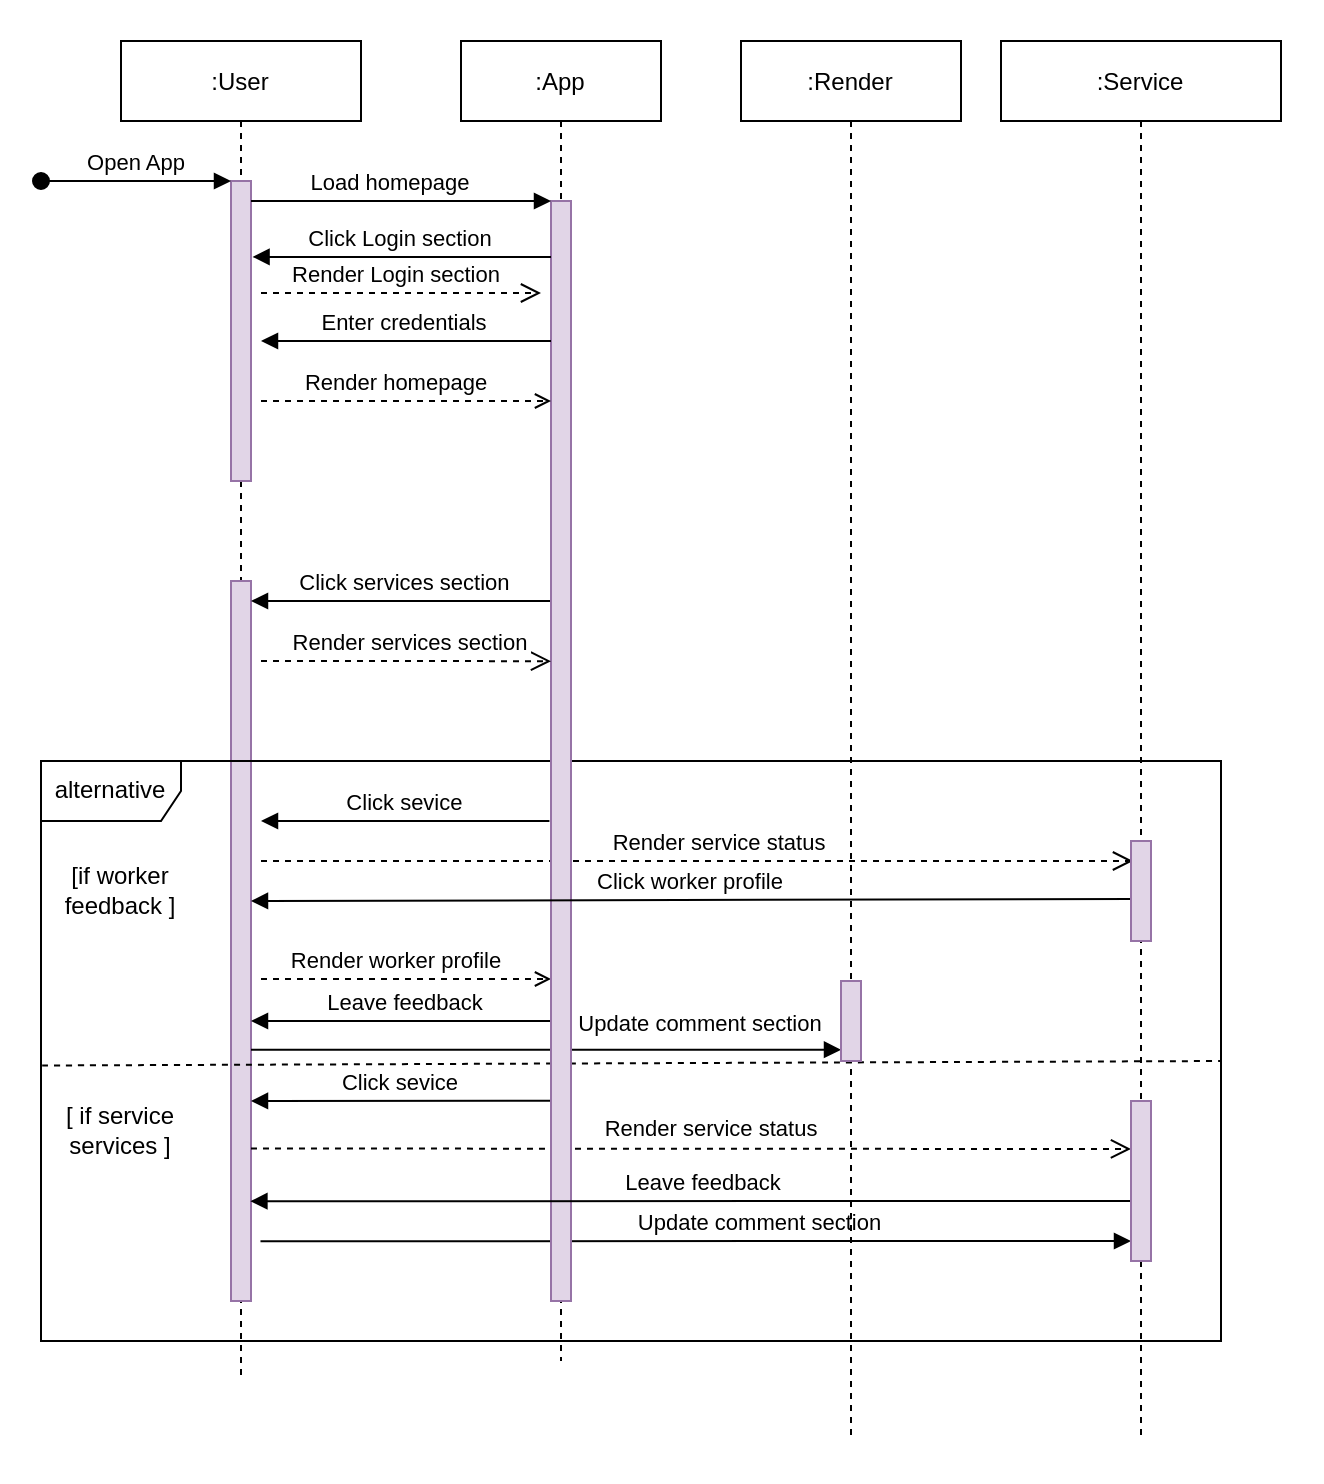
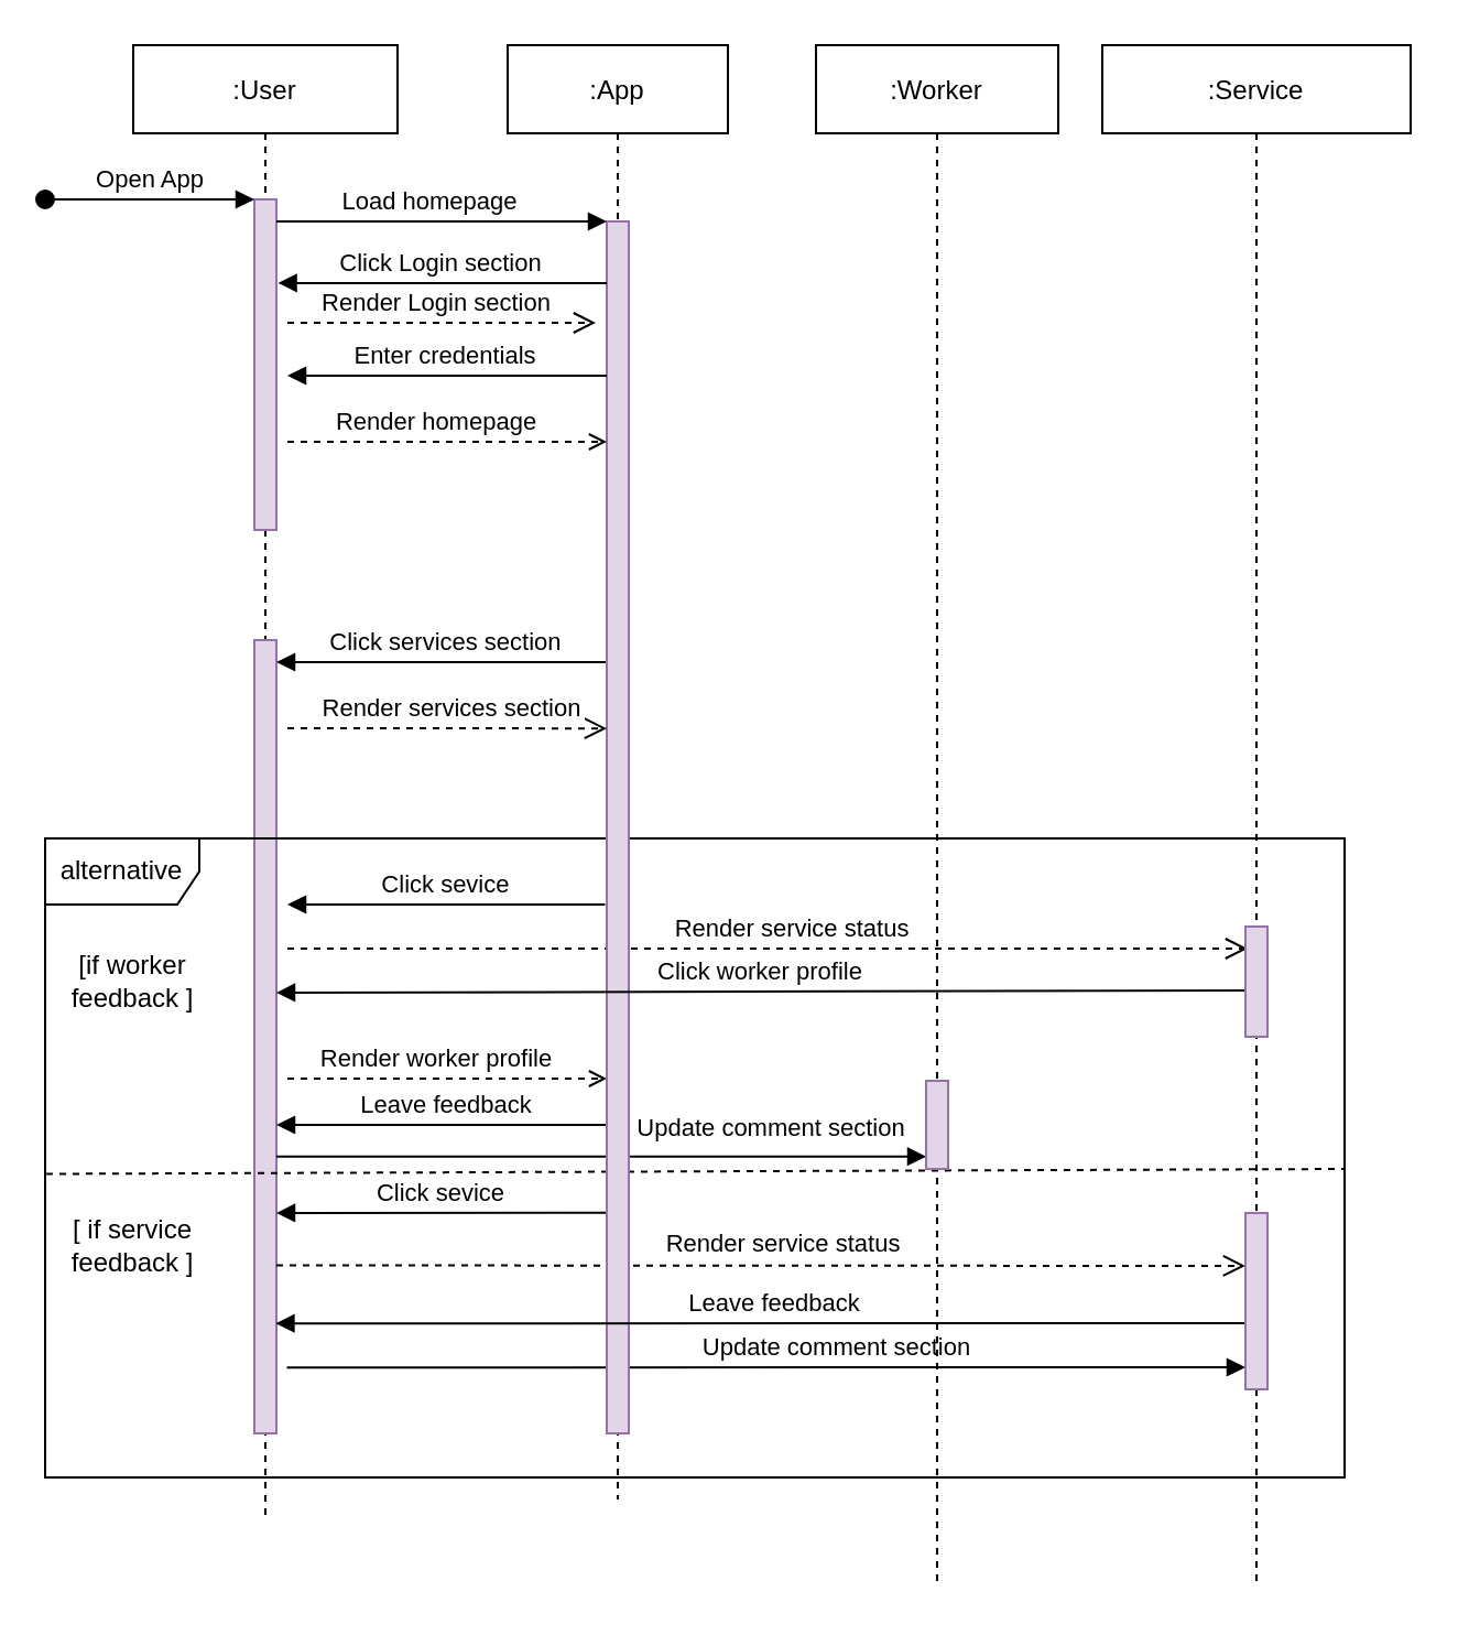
  <mxCell id="0" />
  <mxCell id="1" parent="0" />
  <mxCell id="2" value=":User" style="shape=umlLifeline;perimeter=lifelinePerimeter;container=1;collapsible=0;recursiveResize=0;rounded=0;shadow=0;strokeWidth=1;" parent="1" vertex="1"><mxGeometry x="60" y="20" width="120" height="670" as="geometry" /></mxCell>
  <mxCell id="3" value="" style="points=[];perimeter=orthogonalPerimeter;rounded=0;shadow=0;strokeWidth=1;fillColor=#e1d5e7;strokeColor=#9673a6;" parent="2" vertex="1"><mxGeometry x="55" y="70" width="10" height="150" as="geometry" /></mxCell>
  <mxCell id="4" value="Open App" style="verticalAlign=bottom;startArrow=oval;endArrow=block;startSize=8;shadow=0;strokeWidth=1;" parent="2" target="3" edge="1"><mxGeometry relative="1" as="geometry"><mxPoint x="-40" y="70" as="sourcePoint" /></mxGeometry></mxCell>
  <mxCell id="5" value="" style="points=[];perimeter=orthogonalPerimeter;rounded=0;shadow=0;strokeWidth=1;fillColor=#e1d5e7;strokeColor=#9673a6;" vertex="1" parent="2"><mxGeometry x="55" y="270" width="10" height="360" as="geometry" /></mxCell>
  <mxCell id="6" value="Click services section" style="verticalAlign=bottom;endArrow=block;shadow=0;strokeWidth=1;" edge="1" parent="2"><mxGeometry relative="1" as="geometry"><mxPoint x="219.22" y="280" as="sourcePoint" /><mxPoint x="65" y="280" as="targetPoint" /></mxGeometry></mxCell>
  <mxCell id="7" value="alternative" style="shape=umlFrame;whiteSpace=wrap;html=1;hachureGap=4;width=70;height=30;" vertex="1" parent="2"><mxGeometry x="-40" y="360" width="590" height="290" as="geometry" /></mxCell>
  <mxCell id="8" value="" style="endArrow=none;dashed=1;html=1;rounded=0;startSize=14;endSize=14;sourcePerimeterSpacing=8;targetPerimeterSpacing=8;curved=1;exitX=0.001;exitY=0.525;exitDx=0;exitDy=0;exitPerimeter=0;" edge="1" parent="2" source="7"><mxGeometry width="50" height="50" relative="1" as="geometry"><mxPoint x="-40" y="480" as="sourcePoint" /><mxPoint x="550" y="510" as="targetPoint" /></mxGeometry></mxCell>
  <mxCell id="9" value="Click sevice" style="verticalAlign=bottom;endArrow=block;shadow=0;strokeWidth=1;" edge="1" parent="2"><mxGeometry relative="1" as="geometry"><mxPoint x="214.22" y="390" as="sourcePoint" /><mxPoint x="70" y="390" as="targetPoint" /></mxGeometry></mxCell>
  <mxCell id="10" value="[if worker feedback ]" style="text;html=1;strokeColor=none;fillColor=none;align=center;verticalAlign=middle;whiteSpace=wrap;rounded=0;hachureGap=4;" vertex="1" parent="2"><mxGeometry x="-30" y="410" width="60" height="30" as="geometry" /></mxCell>
  <mxCell id="11" value="" style="verticalAlign=bottom;endArrow=open;dashed=1;endSize=8;shadow=0;strokeWidth=1;entryX=0.1;entryY=0.2;entryDx=0;entryDy=0;entryPerimeter=0;" edge="1" parent="2" target="34"><mxGeometry x="0.033" relative="1" as="geometry"><mxPoint x="500" y="410" as="targetPoint" /><mxPoint x="70" y="410" as="sourcePoint" /><Array as="points" /><mxPoint as="offset" /></mxGeometry></mxCell>
  <mxCell id="12" value="Render service status" style="edgeLabel;html=1;align=center;verticalAlign=middle;resizable=0;points=[];" vertex="1" connectable="0" parent="11"><mxGeometry x="0.064" y="-6" relative="1" as="geometry"><mxPoint x="-4" y="-16" as="offset" /></mxGeometry></mxCell>
  <mxCell id="13" value="Render worker profile" style="verticalAlign=bottom;endArrow=open;entryX=0;entryY=0;shadow=0;strokeWidth=1;dashed=1;endFill=0;" edge="1" parent="2"><mxGeometry x="-0.062" relative="1" as="geometry"><mxPoint x="70" y="469" as="sourcePoint" /><mxPoint x="215.0" y="469" as="targetPoint" /><mxPoint as="offset" /></mxGeometry></mxCell>
  <mxCell id="14" value="" style="verticalAlign=bottom;endArrow=block;shadow=0;strokeWidth=1;" edge="1" parent="2"><mxGeometry relative="1" as="geometry"><mxPoint x="219.22" y="490" as="sourcePoint" /><mxPoint x="65.0" y="490" as="targetPoint" /></mxGeometry></mxCell>
  <mxCell id="15" value="Leave feedback" style="edgeLabel;html=1;align=center;verticalAlign=middle;resizable=0;points=[];" vertex="1" connectable="0" parent="14"><mxGeometry x="-0.31" y="3" relative="1" as="geometry"><mxPoint x="-25" y="-13" as="offset" /></mxGeometry></mxCell>
  <mxCell id="16" value="Update comment section" style="verticalAlign=bottom;endArrow=block;shadow=0;strokeWidth=1;" edge="1" parent="2" target="31"><mxGeometry x="0.525" y="4" relative="1" as="geometry"><mxPoint x="65.0" y="504.37" as="sourcePoint" /><mxPoint x="215.0" y="504.37" as="targetPoint" /><mxPoint as="offset" /></mxGeometry></mxCell>
- <mxCell id="17" value="[ if service services ]" style="text;html=1;strokeColor=none;fillColor=none;align=center;verticalAlign=middle;whiteSpace=wrap;rounded=0;hachureGap=4;" vertex="1" parent="2"><mxGeometry x="-30" y="530" width="60" height="30" as="geometry" /></mxCell>
+ <mxCell id="17" value="[ if service feedback ]" style="text;html=1;strokeColor=none;fillColor=none;align=center;verticalAlign=middle;whiteSpace=wrap;rounded=0;hachureGap=4;" vertex="1" parent="2"><mxGeometry x="-30" y="530" width="60" height="30" as="geometry" /></mxCell>
  <mxCell id="18" value="Click sevice" style="verticalAlign=bottom;endArrow=block;shadow=0;strokeWidth=1;exitX=0;exitY=0.818;exitDx=0;exitDy=0;exitPerimeter=0;" edge="1" parent="2" source="23"><mxGeometry relative="1" as="geometry"><mxPoint x="209.22" y="530" as="sourcePoint" /><mxPoint x="65.0" y="530" as="targetPoint" /></mxGeometry></mxCell>
  <mxCell id="19" value="" style="verticalAlign=bottom;endArrow=open;dashed=1;endSize=8;shadow=0;strokeWidth=1;entryX=0;entryY=0.3;entryDx=0;entryDy=0;entryPerimeter=0;" edge="1" parent="2" target="37"><mxGeometry x="0.033" relative="1" as="geometry"><mxPoint x="500" y="550" as="targetPoint" /><mxPoint x="65.0" y="553.75" as="sourcePoint" /><Array as="points" /><mxPoint as="offset" /></mxGeometry></mxCell>
  <mxCell id="20" value="Render service status" style="edgeLabel;html=1;align=center;verticalAlign=middle;resizable=0;points=[];" vertex="1" connectable="0" parent="19"><mxGeometry x="0.064" y="-6" relative="1" as="geometry"><mxPoint x="-4" y="-16" as="offset" /></mxGeometry></mxCell>
  <mxCell id="21" value="Update comment section" style="verticalAlign=bottom;endArrow=block;shadow=0;strokeWidth=1;entryX=0.186;entryY=0.828;entryDx=0;entryDy=0;entryPerimeter=0;exitX=0.186;exitY=0.828;exitDx=0;exitDy=0;exitPerimeter=0;" edge="1" parent="2" source="7"><mxGeometry x="0.15" relative="1" as="geometry"><mxPoint x="360.78" y="600" as="sourcePoint" /><mxPoint x="505.0" y="600" as="targetPoint" /><mxPoint as="offset" /></mxGeometry></mxCell>
  <mxCell id="22" value=":App" style="shape=umlLifeline;perimeter=lifelinePerimeter;container=1;collapsible=0;recursiveResize=0;rounded=0;shadow=0;strokeWidth=1;" parent="1" vertex="1"><mxGeometry x="230" y="20" width="100" height="660" as="geometry" /></mxCell>
  <mxCell id="23" value="" style="points=[];perimeter=orthogonalPerimeter;rounded=0;shadow=0;strokeWidth=1;fillColor=#e1d5e7;strokeColor=#9673a6;" parent="22" vertex="1"><mxGeometry x="45" y="80" width="10" height="550" as="geometry" /></mxCell>
  <mxCell id="24" value="Enter credentials" style="verticalAlign=bottom;endArrow=block;shadow=0;strokeWidth=1;" edge="1" parent="22"><mxGeometry relative="1" as="geometry"><mxPoint x="45.0" y="150" as="sourcePoint" /><mxPoint x="-100" y="150" as="targetPoint" /></mxGeometry></mxCell>
  <mxCell id="25" value="Render homepage" style="verticalAlign=bottom;endArrow=open;entryX=0;entryY=0;shadow=0;strokeWidth=1;dashed=1;endFill=0;" edge="1" parent="22"><mxGeometry x="-0.062" relative="1" as="geometry"><mxPoint x="-100" y="180" as="sourcePoint" /><mxPoint x="45" y="180" as="targetPoint" /><mxPoint as="offset" /></mxGeometry></mxCell>
  <mxCell id="26" value="Render services section" style="verticalAlign=bottom;endArrow=open;dashed=1;endSize=8;shadow=0;strokeWidth=1;entryX=0.01;entryY=0.128;entryDx=0;entryDy=0;entryPerimeter=0;" edge="1" parent="22"><mxGeometry x="0.033" relative="1" as="geometry"><mxPoint x="45" y="310.08" as="targetPoint" /><mxPoint x="-100" y="310" as="sourcePoint" /><Array as="points" /><mxPoint as="offset" /></mxGeometry></mxCell>
  <mxCell id="27" value="Load homepage" style="verticalAlign=bottom;endArrow=block;entryX=0;entryY=0;shadow=0;strokeWidth=1;" parent="1" source="3" target="23" edge="1"><mxGeometry x="-0.062" relative="1" as="geometry"><mxPoint x="215" y="100" as="sourcePoint" /><mxPoint as="offset" /></mxGeometry></mxCell>
  <mxCell id="28" value="Click Login section" style="verticalAlign=bottom;endArrow=block;entryX=1.078;entryY=0.253;shadow=0;strokeWidth=1;entryDx=0;entryDy=0;entryPerimeter=0;" parent="1" source="23" target="3" edge="1"><mxGeometry relative="1" as="geometry"><mxPoint x="180" y="140" as="sourcePoint" /><mxPoint x="120" y="140" as="targetPoint" /></mxGeometry></mxCell>
  <mxCell id="29" value="Render Login section" style="verticalAlign=bottom;endArrow=open;dashed=1;endSize=8;shadow=0;strokeWidth=1;" parent="1" edge="1"><mxGeometry x="-0.03" relative="1" as="geometry"><mxPoint x="270" y="146" as="targetPoint" /><mxPoint x="130" y="146" as="sourcePoint" /><Array as="points" /><mxPoint as="offset" /></mxGeometry></mxCell>
- <mxCell id="30" value=":Render" style="shape=umlLifeline;perimeter=lifelinePerimeter;container=1;collapsible=0;recursiveResize=0;rounded=0;shadow=0;strokeWidth=1;" vertex="1" parent="1"><mxGeometry x="370" y="20" width="110" height="700" as="geometry" /></mxCell>
+ <mxCell id="30" value=":Worker" style="shape=umlLifeline;perimeter=lifelinePerimeter;container=1;collapsible=0;recursiveResize=0;rounded=0;shadow=0;strokeWidth=1;" vertex="1" parent="1"><mxGeometry x="370" y="20" width="110" height="700" as="geometry" /></mxCell>
  <mxCell id="31" value="" style="points=[];perimeter=orthogonalPerimeter;rounded=0;shadow=0;strokeWidth=1;fillColor=#e1d5e7;strokeColor=#9673a6;" vertex="1" parent="30"><mxGeometry x="50" y="470" width="10" height="40" as="geometry" /></mxCell>
  <mxCell id="32" value=":Service" style="shape=umlLifeline;perimeter=lifelinePerimeter;container=1;collapsible=0;recursiveResize=0;rounded=0;shadow=0;strokeWidth=1;" vertex="1" parent="1"><mxGeometry x="500" y="20" width="140" height="700" as="geometry" /></mxCell>
  <mxCell id="33" value="Click worker profile" style="verticalAlign=bottom;endArrow=block;shadow=0;strokeWidth=1;exitX=0;exitY=0.58;exitDx=0;exitDy=0;exitPerimeter=0;" edge="1" parent="32" source="34"><mxGeometry relative="1" as="geometry"><mxPoint x="60" y="430" as="sourcePoint" /><mxPoint x="-375" y="430" as="targetPoint" /></mxGeometry></mxCell>
  <mxCell id="34" value="" style="points=[];perimeter=orthogonalPerimeter;rounded=0;shadow=0;strokeWidth=1;fillColor=#e1d5e7;strokeColor=#9673a6;" vertex="1" parent="32"><mxGeometry x="65" y="400" width="10" height="50" as="geometry" /></mxCell>
  <mxCell id="35" value="" style="verticalAlign=bottom;endArrow=block;shadow=0;strokeWidth=1;entryX=0.169;entryY=0.759;entryDx=0;entryDy=0;entryPerimeter=0;" edge="1" parent="32"><mxGeometry relative="1" as="geometry"><mxPoint x="70" y="580" as="sourcePoint" /><mxPoint x="-375.29" y="580.11" as="targetPoint" /></mxGeometry></mxCell>
  <mxCell id="36" value="Leave feedback" style="edgeLabel;html=1;align=center;verticalAlign=middle;resizable=0;points=[];" vertex="1" connectable="0" parent="35"><mxGeometry x="-0.31" y="3" relative="1" as="geometry"><mxPoint x="-66" y="-13" as="offset" /></mxGeometry></mxCell>
  <mxCell id="37" value="" style="points=[];perimeter=orthogonalPerimeter;rounded=0;shadow=0;strokeWidth=1;fillColor=#e1d5e7;strokeColor=#9673a6;" vertex="1" parent="32"><mxGeometry x="65" y="530" width="10" height="80" as="geometry" /></mxCell>
